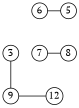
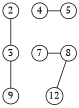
  graph {
    fontname="PT Serif"
    node [fontname="PT Serif" margin=0 shape=circle]
    edge [fontname="PT Serif"]
    n1 [height=0 label=9 width=0]
    n2 [height=0 label=12 width=0]
    n3 [height=0 label=3 width=0]
    n4 [height=0 label=7 width=0]
    n5 [height=0 label=8 width=0]
-   n7 [height=0 label=6 width=0]
+   n6 [height=0 label=2 width=0]
+   n7 [height=0 label=4 width=0]
    n8 [height=0 label=5 width=0]
    subgraph sub_1 {
      rank=same
      n1
      n2
    }
    subgraph sub_2 {
      rank=same
      n3
      n4
      n5
    }
    subgraph sub_3 {
      rank=same
+     n6
      n7
      n8
    }
-   n1 -- n2 [constraint=false]
+   n5 -- n2 [constraint=false]
    n3 -- n1
    n4 -- n5
+   n6 -- n3
    n7 -- n8
  }
